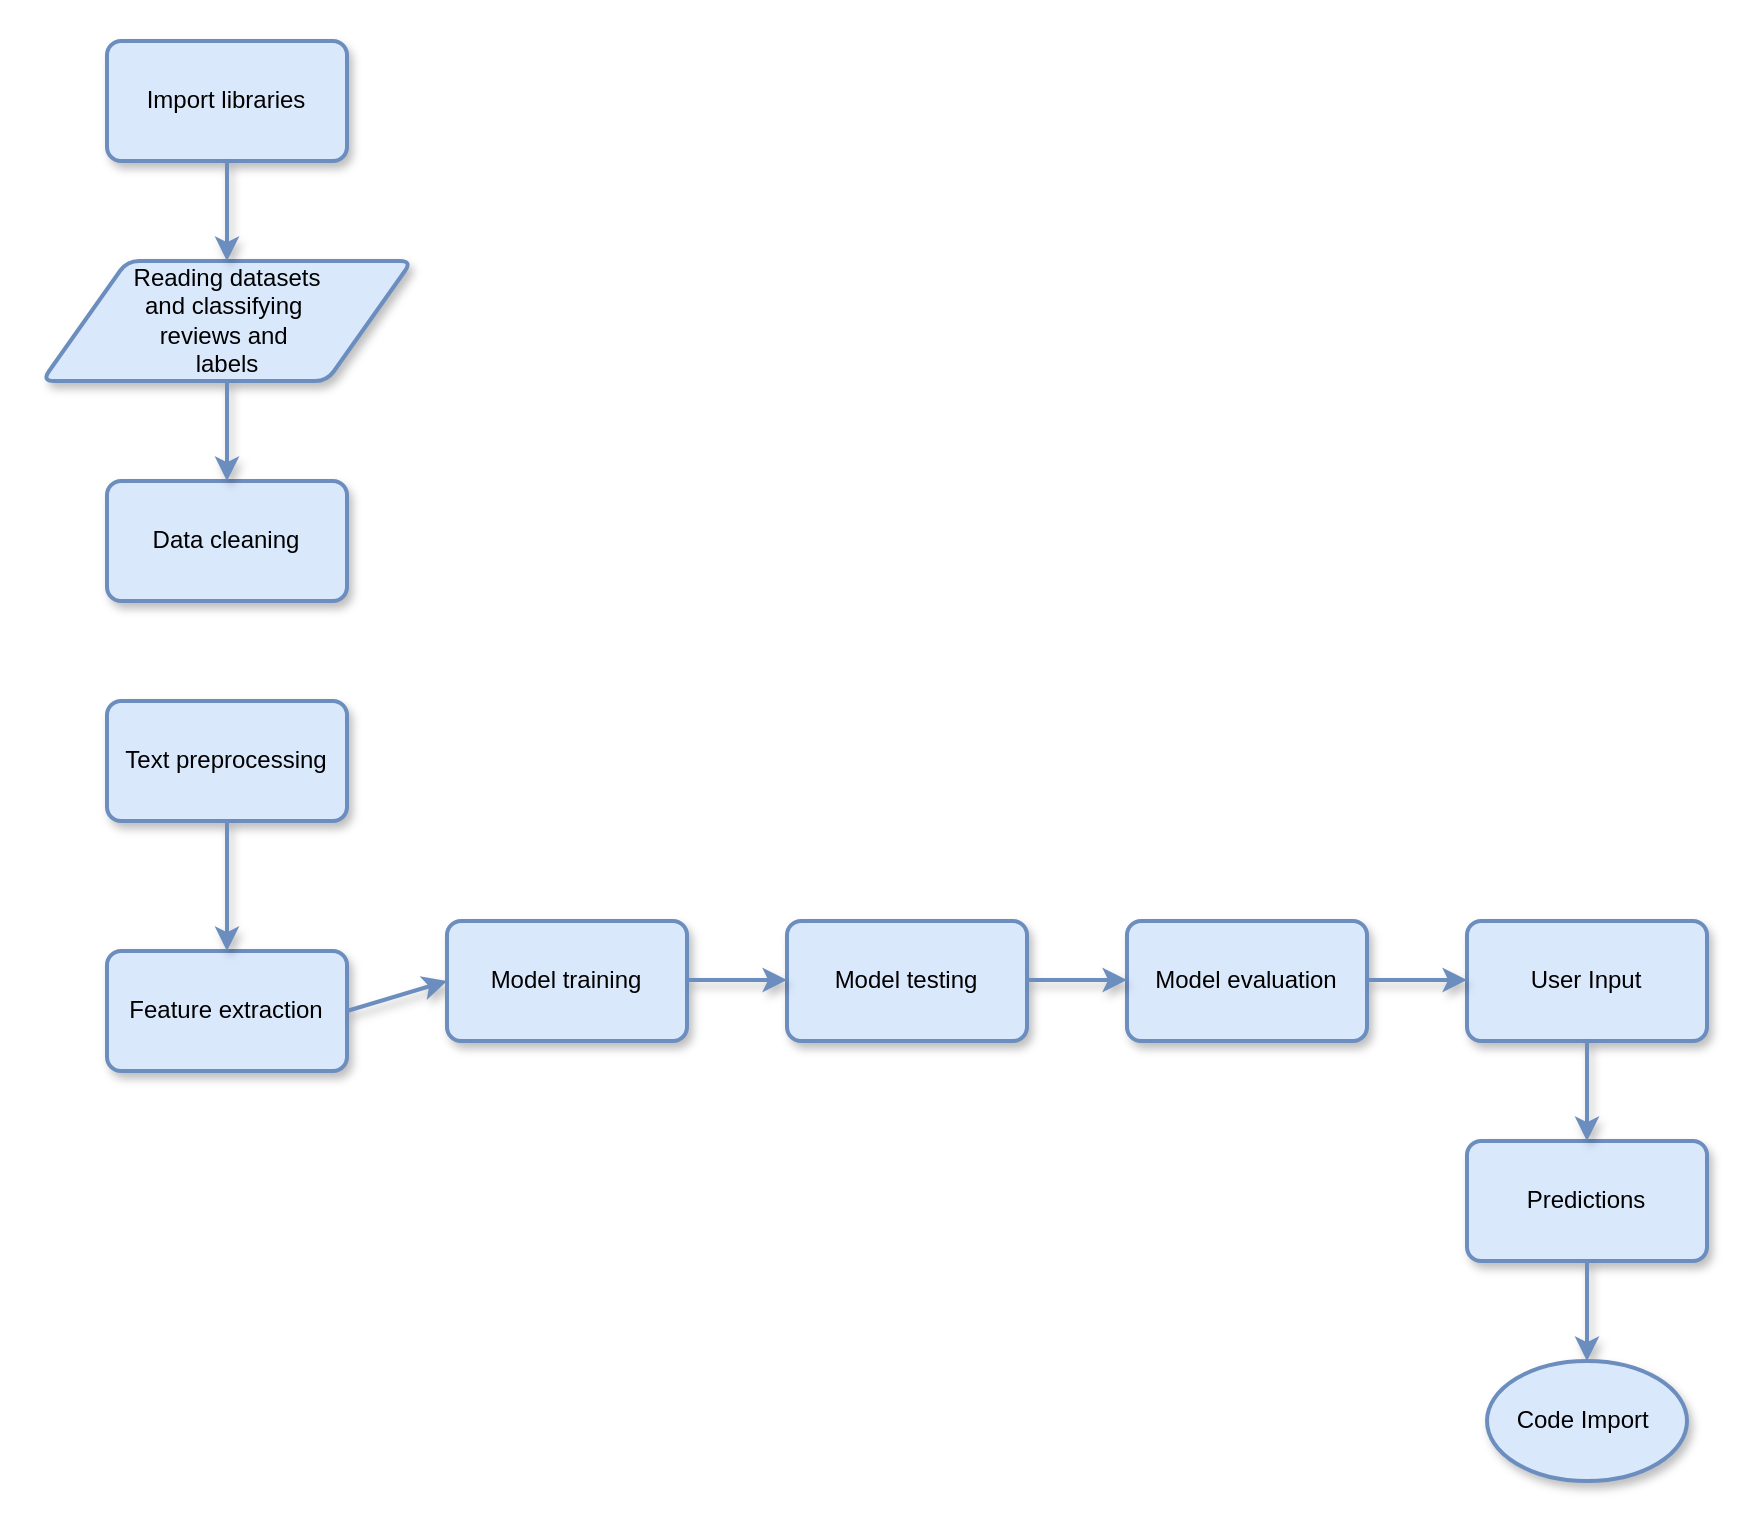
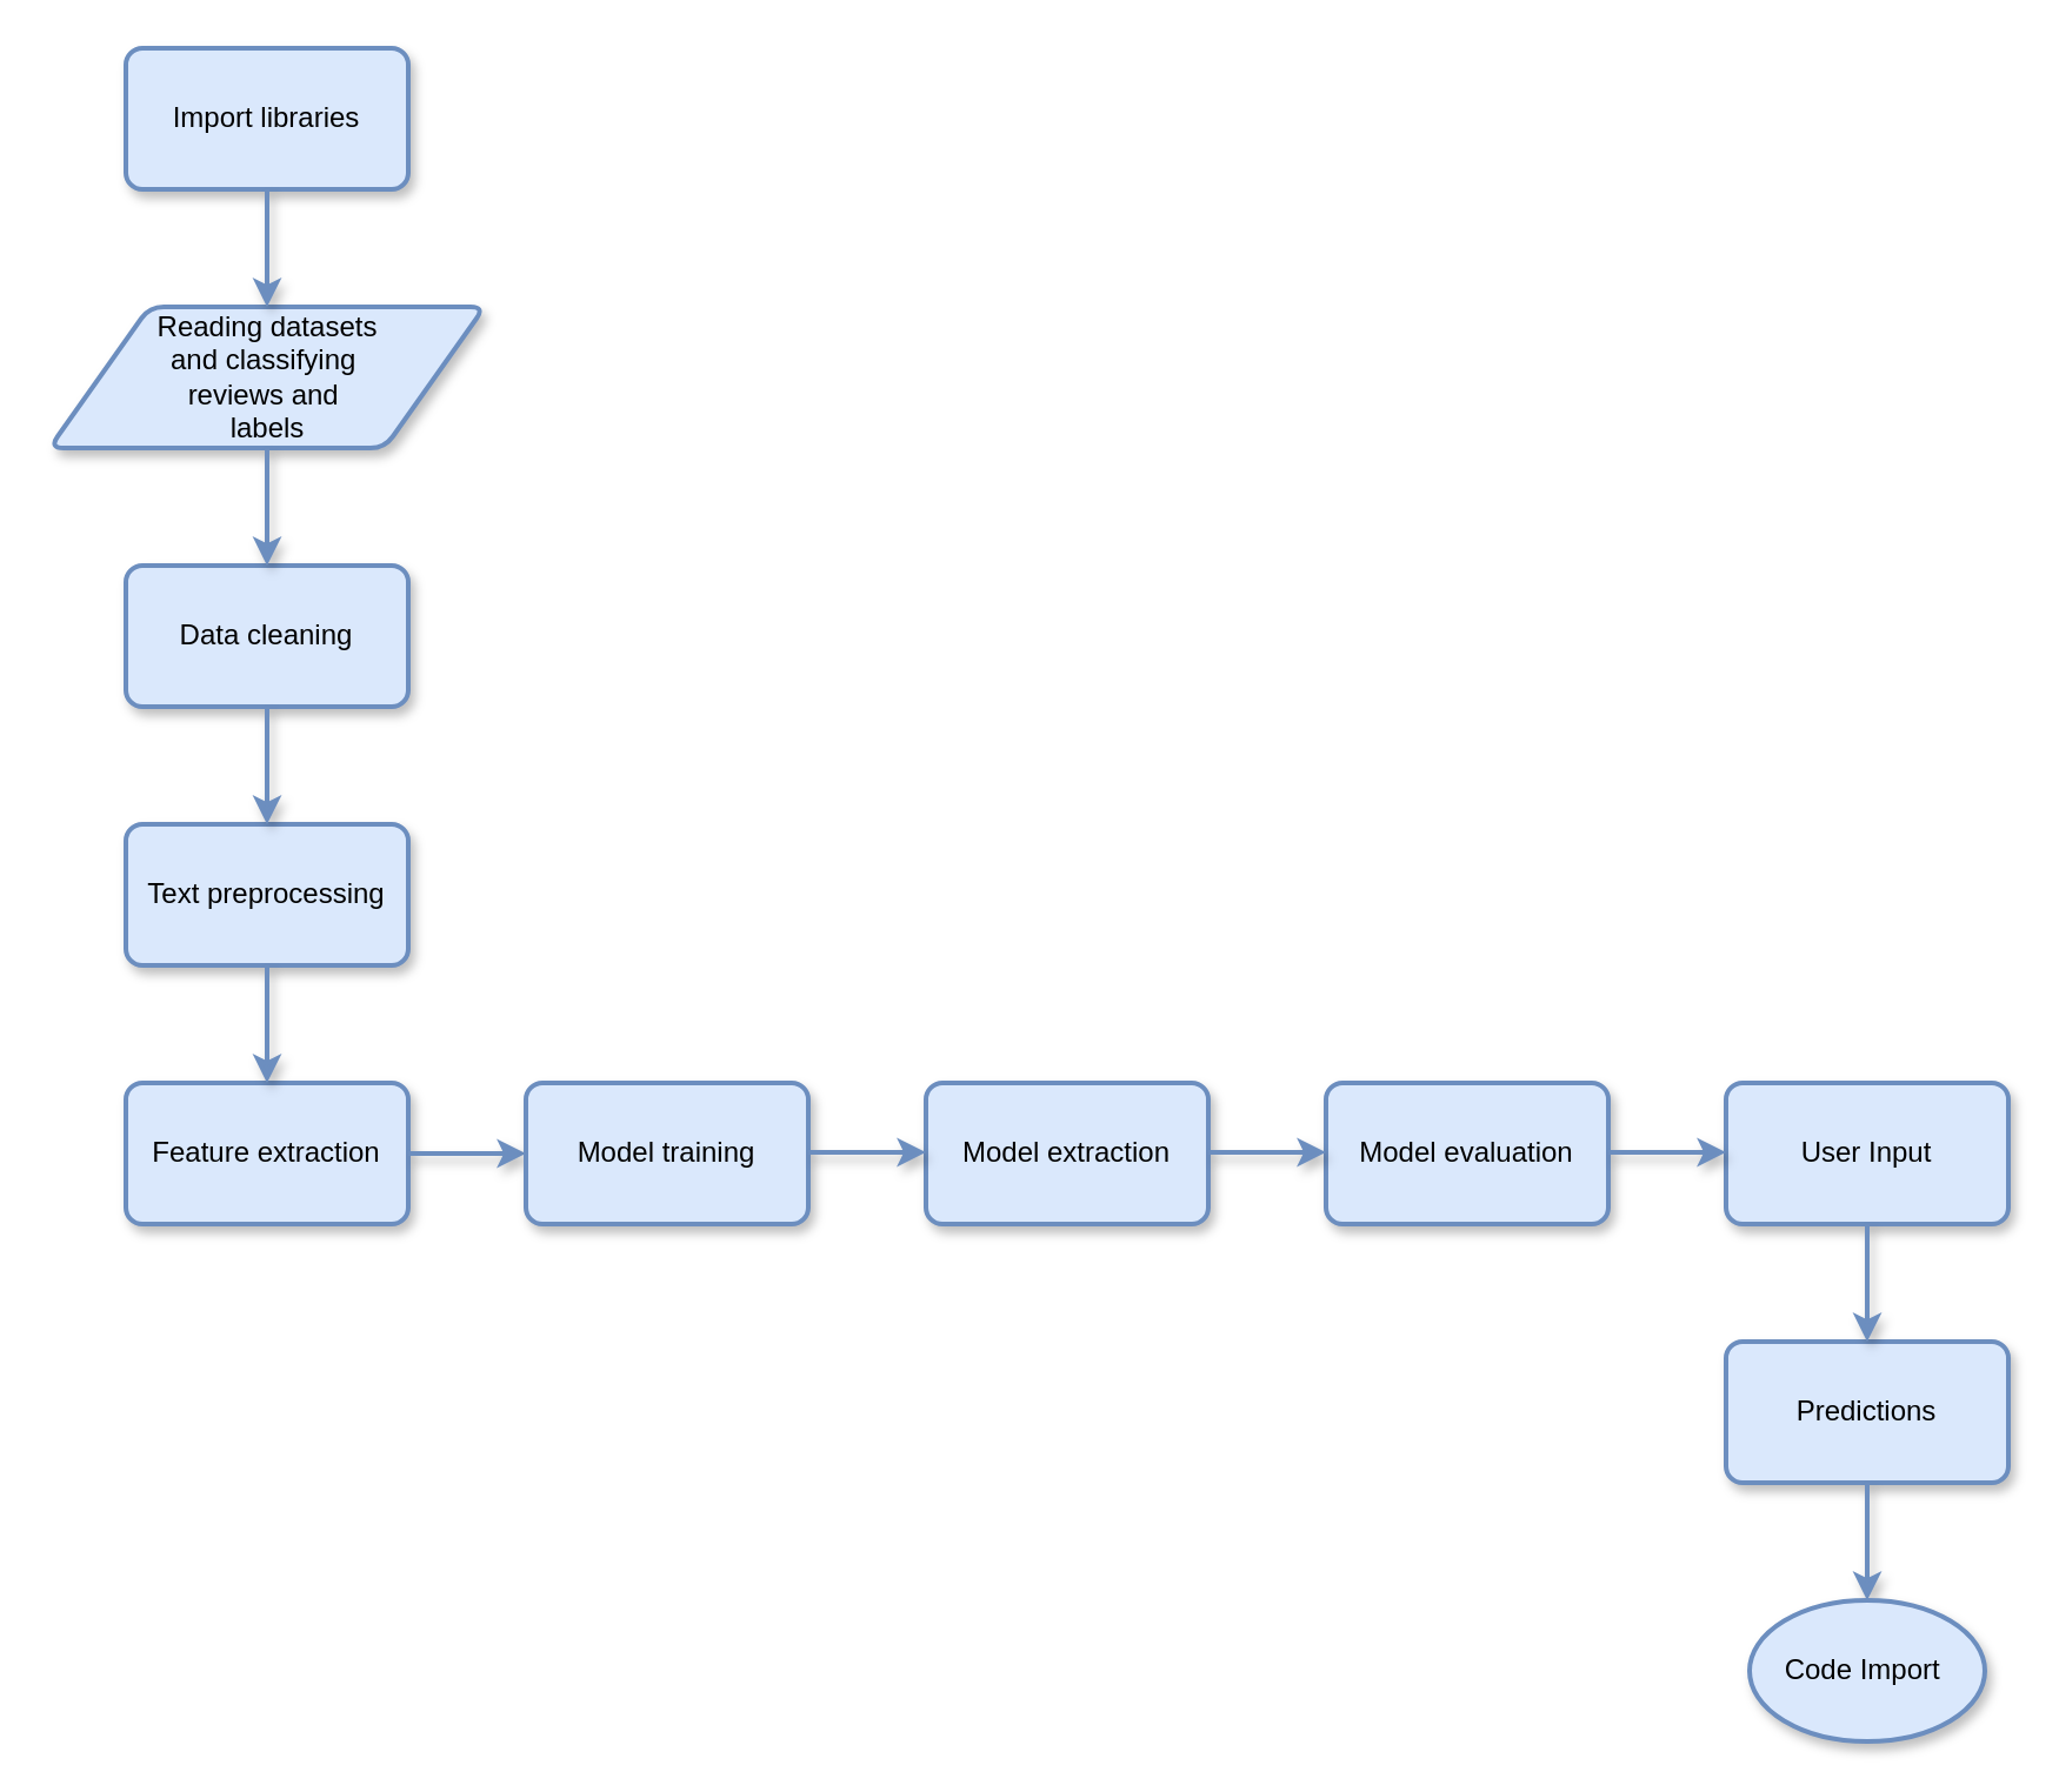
  <mxCell id="0" />
  <mxCell id="1" parent="0" />
  <mxCell id="2" value="Import libraries" style="rounded=1;whiteSpace=wrap;html=1;absoluteArcSize=1;arcSize=14;strokeWidth=2;shadow=1;fillColor=#dae8fc;strokeColor=#6c8ebf;" vertex="1" parent="1"><mxGeometry x="53" y="20" width="120" height="60" as="geometry" /></mxCell>
  <mxCell id="3" value="Reading datasets&lt;br&gt;and classifying&amp;nbsp;&lt;br&gt;reviews and&amp;nbsp;&lt;br&gt;labels" style="shape=parallelogram;html=1;strokeWidth=2;perimeter=parallelogramPerimeter;whiteSpace=wrap;rounded=1;arcSize=12;size=0.23;shadow=1;fillColor=#dae8fc;strokeColor=#6c8ebf;" vertex="1" parent="1"><mxGeometry x="20.5" y="130" width="185" height="60" as="geometry" /></mxCell>
  <mxCell id="4" value="" style="endArrow=classic;html=1;rounded=0;exitX=0.5;exitY=1;exitDx=0;exitDy=0;strokeWidth=2;shadow=1;fillColor=#dae8fc;strokeColor=#6c8ebf;" edge="1" parent="1" source="2" target="3"><mxGeometry x="1" y="70" width="50" height="50" relative="1" as="geometry"><mxPoint x="123" y="-10" as="sourcePoint" /><mxPoint x="123" y="30" as="targetPoint" /><mxPoint x="-70" y="70" as="offset" /></mxGeometry></mxCell>
  <mxCell id="5" value="Data cleaning" style="rounded=1;whiteSpace=wrap;html=1;absoluteArcSize=1;arcSize=14;strokeWidth=2;shadow=1;fillColor=#dae8fc;strokeColor=#6c8ebf;" vertex="1" parent="1"><mxGeometry x="53" y="240" width="120" height="60" as="geometry" /></mxCell>
  <mxCell id="6" value="Text preprocessing" style="rounded=1;whiteSpace=wrap;html=1;absoluteArcSize=1;arcSize=14;strokeWidth=2;shadow=1;fillColor=#dae8fc;strokeColor=#6c8ebf;" vertex="1" parent="1"><mxGeometry x="53" y="350" width="120" height="60" as="geometry" /></mxCell>
  <mxCell id="7" value="" style="endArrow=classic;html=1;rounded=0;exitX=0.5;exitY=1;exitDx=0;exitDy=0;strokeWidth=2;entryX=0.5;entryY=0;entryDx=0;entryDy=0;shadow=1;fillColor=#dae8fc;strokeColor=#6c8ebf;" edge="1" parent="1" source="3" target="5"><mxGeometry x="1" y="70" width="50" height="50" relative="1" as="geometry"><mxPoint x="123" y="90" as="sourcePoint" /><mxPoint x="123" y="140" as="targetPoint" /><mxPoint x="-70" y="70" as="offset" /></mxGeometry></mxCell>
- <mxCell id="9" value="Feature extraction" style="rounded=1;whiteSpace=wrap;html=1;absoluteArcSize=1;arcSize=14;strokeWidth=2;shadow=1;fillColor=#dae8fc;strokeColor=#6c8ebf;" vertex="1" parent="1"><mxGeometry x="53" y="475" width="120" height="60" as="geometry" /></mxCell>
+ <mxCell id="8" value="" style="endArrow=classic;html=1;rounded=0;exitX=0.5;exitY=1;exitDx=0;exitDy=0;strokeWidth=2;entryX=0.5;entryY=0;entryDx=0;entryDy=0;shadow=1;fillColor=#dae8fc;strokeColor=#6c8ebf;" edge="1" parent="1" source="5" target="6"><mxGeometry x="1" y="70" width="50" height="50" relative="1" as="geometry"><mxPoint x="123" y="200" as="sourcePoint" /><mxPoint x="123" y="250" as="targetPoint" /><mxPoint x="-70" y="70" as="offset" /></mxGeometry></mxCell>
+ <mxCell id="9" value="Feature extraction" style="rounded=1;whiteSpace=wrap;html=1;absoluteArcSize=1;arcSize=14;strokeWidth=2;shadow=1;fillColor=#dae8fc;strokeColor=#6c8ebf;" vertex="1" parent="1"><mxGeometry x="53" y="460" width="120" height="60" as="geometry" /></mxCell>
  <mxCell id="10" value="" style="endArrow=classic;html=1;rounded=0;exitX=0.5;exitY=1;exitDx=0;exitDy=0;strokeWidth=2;entryX=0.5;entryY=0;entryDx=0;entryDy=0;shadow=1;fillColor=#dae8fc;strokeColor=#6c8ebf;" edge="1" parent="1" target="9"><mxGeometry x="1" y="70" width="50" height="50" relative="1" as="geometry"><mxPoint x="113" y="410" as="sourcePoint" /><mxPoint x="123" y="360" as="targetPoint" /><mxPoint x="-70" y="70" as="offset" /></mxGeometry></mxCell>
  <mxCell id="11" value="" style="endArrow=classic;html=1;rounded=0;strokeWidth=2;exitX=1;exitY=0.5;exitDx=0;exitDy=0;shadow=1;fillColor=#dae8fc;strokeColor=#6c8ebf;" edge="1" parent="1" source="9"><mxGeometry width="50" height="50" relative="1" as="geometry"><mxPoint x="183" y="690" as="sourcePoint" /><mxPoint x="223" y="490" as="targetPoint" /></mxGeometry></mxCell>
  <mxCell id="12" value="Model training" style="rounded=1;whiteSpace=wrap;html=1;absoluteArcSize=1;arcSize=14;strokeWidth=2;shadow=1;fillColor=#dae8fc;strokeColor=#6c8ebf;" vertex="1" parent="1"><mxGeometry x="223" y="460" width="120" height="60" as="geometry" /></mxCell>
- <mxCell id="13" value="Model testing" style="rounded=1;whiteSpace=wrap;html=1;absoluteArcSize=1;arcSize=14;strokeWidth=2;shadow=1;fillColor=#dae8fc;strokeColor=#6c8ebf;" vertex="1" parent="1"><mxGeometry x="393" y="460" width="120" height="60" as="geometry" /></mxCell>
+ <mxCell id="13" value="Model extraction" style="rounded=1;whiteSpace=wrap;html=1;absoluteArcSize=1;arcSize=14;strokeWidth=2;shadow=1;fillColor=#dae8fc;strokeColor=#6c8ebf;" vertex="1" parent="1"><mxGeometry x="393" y="460" width="120" height="60" as="geometry" /></mxCell>
  <mxCell id="14" value="Model evaluation" style="rounded=1;whiteSpace=wrap;html=1;absoluteArcSize=1;arcSize=14;strokeWidth=2;shadow=1;fillColor=#dae8fc;strokeColor=#6c8ebf;" vertex="1" parent="1"><mxGeometry x="563" y="460" width="120" height="60" as="geometry" /></mxCell>
  <mxCell id="15" value="User Input" style="rounded=1;whiteSpace=wrap;html=1;absoluteArcSize=1;arcSize=14;strokeWidth=2;shadow=1;fillColor=#dae8fc;strokeColor=#6c8ebf;" vertex="1" parent="1"><mxGeometry x="733" y="460" width="120" height="60" as="geometry" /></mxCell>
  <mxCell id="16" value="Predictions" style="rounded=1;whiteSpace=wrap;html=1;absoluteArcSize=1;arcSize=14;strokeWidth=2;shadow=1;fillColor=#dae8fc;strokeColor=#6c8ebf;" vertex="1" parent="1"><mxGeometry x="733" y="570" width="120" height="60" as="geometry" /></mxCell>
  <mxCell id="17" value="" style="endArrow=classic;html=1;rounded=0;exitX=0.5;exitY=1;exitDx=0;exitDy=0;strokeWidth=2;entryX=0.5;entryY=0;entryDx=0;entryDy=0;shadow=1;fillColor=#dae8fc;strokeColor=#6c8ebf;" edge="1" parent="1" target="16"><mxGeometry x="1" y="70" width="50" height="50" relative="1" as="geometry"><mxPoint x="793" y="520" as="sourcePoint" /><mxPoint x="803" y="470" as="targetPoint" /><mxPoint x="-70" y="70" as="offset" /></mxGeometry></mxCell>
  <mxCell id="18" value="" style="endArrow=classic;html=1;rounded=0;exitX=0.5;exitY=1;exitDx=0;exitDy=0;strokeWidth=2;entryX=0.5;entryY=0;entryDx=0;entryDy=0;shadow=1;fillColor=#dae8fc;strokeColor=#6c8ebf;" edge="1" parent="1"><mxGeometry x="1" y="70" width="50" height="50" relative="1" as="geometry"><mxPoint x="793" y="630" as="sourcePoint" /><mxPoint x="793" y="680" as="targetPoint" /><mxPoint x="-70" y="70" as="offset" /></mxGeometry></mxCell>
  <mxCell id="19" value="" style="endArrow=classic;html=1;rounded=0;strokeWidth=2;exitX=1;exitY=0.5;exitDx=0;exitDy=0;shadow=1;fillColor=#dae8fc;strokeColor=#6c8ebf;" edge="1" parent="1"><mxGeometry width="50" height="50" relative="1" as="geometry"><mxPoint x="343" y="489.5" as="sourcePoint" /><mxPoint x="393" y="489.5" as="targetPoint" /></mxGeometry></mxCell>
  <mxCell id="20" value="" style="endArrow=classic;html=1;rounded=0;strokeWidth=2;exitX=1;exitY=0.5;exitDx=0;exitDy=0;shadow=1;fillColor=#dae8fc;strokeColor=#6c8ebf;" edge="1" parent="1"><mxGeometry width="50" height="50" relative="1" as="geometry"><mxPoint x="513" y="489.5" as="sourcePoint" /><mxPoint x="563" y="489.5" as="targetPoint" /></mxGeometry></mxCell>
  <mxCell id="21" value="" style="endArrow=classic;html=1;rounded=0;strokeWidth=2;exitX=1;exitY=0.5;exitDx=0;exitDy=0;shadow=1;fillColor=#dae8fc;strokeColor=#6c8ebf;" edge="1" parent="1"><mxGeometry width="50" height="50" relative="1" as="geometry"><mxPoint x="683" y="489.5" as="sourcePoint" /><mxPoint x="733" y="489.5" as="targetPoint" /></mxGeometry></mxCell>
  <mxCell id="22" value="Code Import&amp;nbsp;" style="strokeWidth=2;html=1;shape=mxgraph.flowchart.start_1;whiteSpace=wrap;shadow=1;fillColor=#dae8fc;strokeColor=#6c8ebf;" vertex="1" parent="1"><mxGeometry x="743" y="680" width="100" height="60" as="geometry" /></mxCell>
